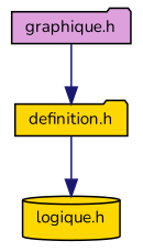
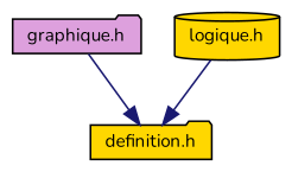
  digraph {
    fontname=Nunito
    node [color=black fillcolor=gold fontname=Nunito fontsize=10 shape=folder style=filled]
    edge [color=midnightblue fontname=Nunito fontsize=10 labelfontname=Helvetica labelfontsize=10 style=solid]
    n1 [fillcolor=plum fontcolor=black height=0.2 label="graphique.h" width=0.4]
    n2 [height=0.2 label="definition.h" width=0.4]
    n3 [height=0.2 label="logique.h" shape=cylinder width=0.4]
    n1 -> n2
-   n2 -> n3
+   n3 -> n2
  }
